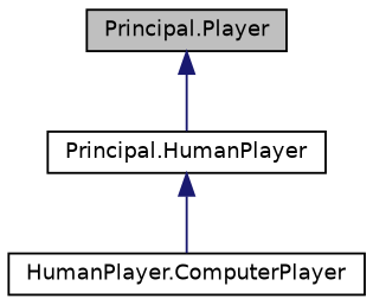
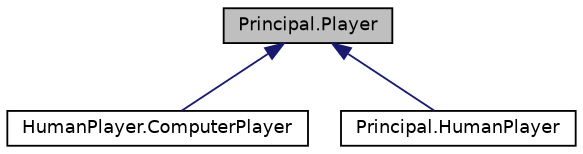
  digraph {
    node [color=black fillcolor=white fontname=Helvetica fontsize=10 shape=record style=filled]
    edge [color=midnightblue dir=back fontname=Helvetica fontsize=10 labelfontname=Helvetica labelfontsize=10 style=solid]
    n1 [fillcolor=grey75 fontcolor=black height=0.2 label="Principal.Player" width=0.4]
    n2 [height=0.2 label="HumanPlayer.ComputerPlayer" width=0.4]
    n3 [height=0.2 label="Principal.HumanPlayer" width=0.4]
-   n3 -> n2
+   n1 -> n2
    n1 -> n3
  }
